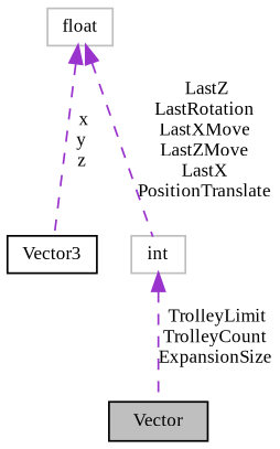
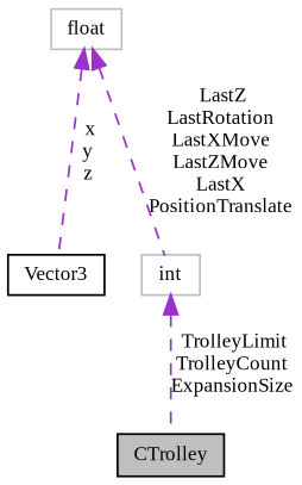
  digraph {
    fontname="Liberation Serif"
    node [color=black fontname="Liberation Serif" fontsize=10 shape=record]
    edge [color=darkorchid3 dir=back fontname="Liberation Serif" fontsize=10 labelfontname=Helvetica labelfontsize=10 style=dashed]
-   n1 [fillcolor=grey75 fontcolor=black height=0.2 label=Vector style=filled width=0.4]
+   n1 [fillcolor=grey75 fontcolor=black height=0.2 label=CTrolley style=filled width=0.4]
    n2 [color=grey75 height=0.2 label=float width=0.4]
    n3 [height=0.2 label=Vector3 width=0.4]
    n4 [color=grey75 height=0.2 label=int width=0.4]
    n2 -> n3 [label=" x\ny\nz"]
    n2 -> n4 [label=" LastZ\nLastRotation\nLastXMove\nLastZMove\nLastX\nPositionTranslate"]
    n4 -> n1 [label=" TrolleyLimit\nTrolleyCount\nExpansionSize"]
  }
